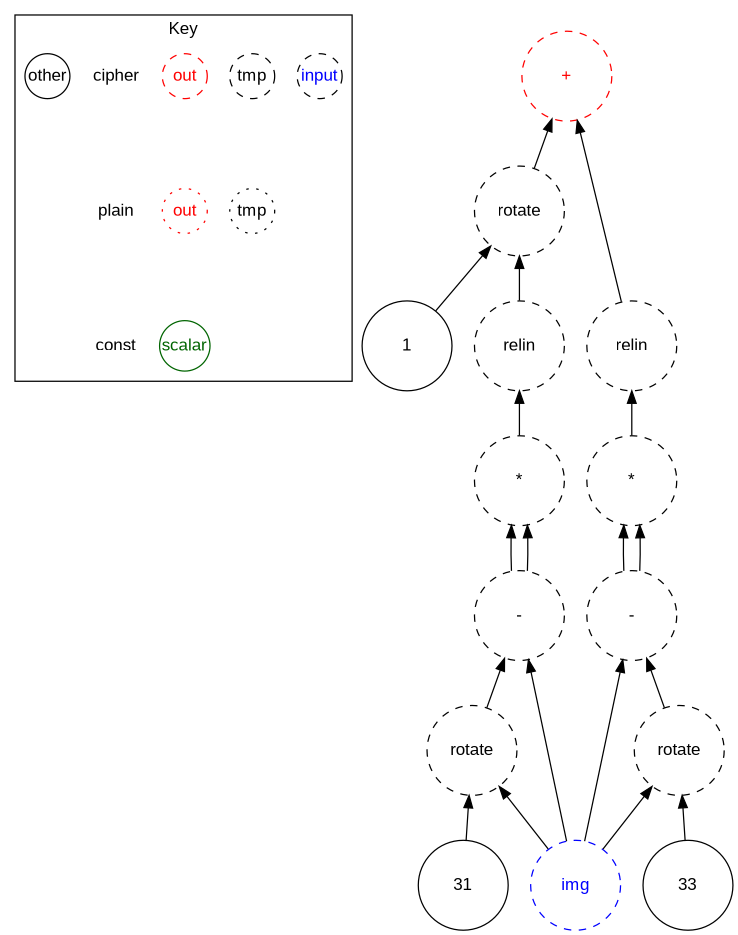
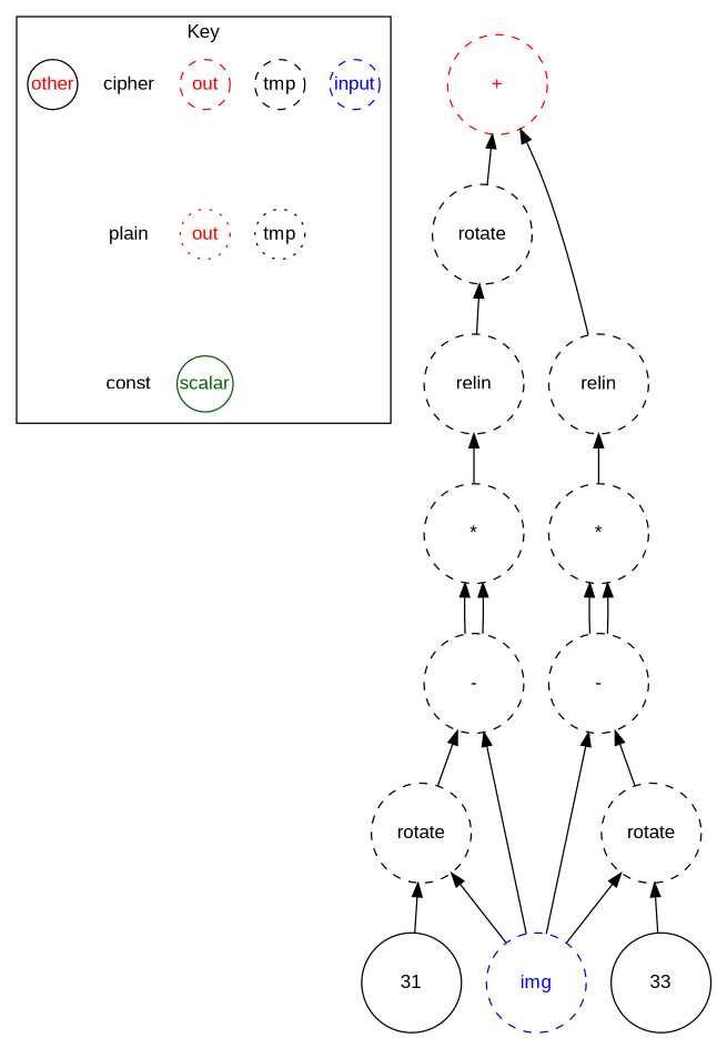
  digraph {
    fontname="Liberation Sans"
    node [fontname="Liberation Sans" margin=0 shape=circle style=dashed]
    edge [dir=back fontname="Liberation Sans"]
-   n1 [color=black fontcolor=blue label=input width=0.5]
+   n1 [color=blue fontcolor=blue label=input width=0.5]
    n2 [color=black fontcolor=black label=tmp width=0.5]
    n3 [color=black fontcolor=black label=tmp style=dotted width=0.5]
    n4 [color=red fontcolor=red label=out width=0.5]
    n5 [color=red fontcolor=red label=out style=dotted width=0.5]
    cipher [shape=plain width=0.5 style=""]
    plain [shape=plain width=0.5 style=""]
-   other [color=black fontcolor=black style=solid width=0.5]
+   other [color=black fontcolor=red style=solid width=0.5]
    scalar [color=darkgreen fontcolor=darkgreen style=solid width=0.5]
    const [color=blue shape=plain width=0.5 style=""]
-   n11 [label=1 style=solid width=1]
    n12 [label=31 style=solid width=1]
    n13 [color=blue fontcolor=blue label=img width=1]
    n14 [label=rotate width=1]
    n15 [label="-" width=1]
    n16 [label="*" width=1]
    n17 [label=relin width=1]
    n18 [label=rotate width=1]
    n19 [label=33 style=solid width=1]
    n20 [label=rotate width=1]
    n21 [label="-" width=1]
    n22 [label="*" width=1]
    n23 [label=relin width=1]
    n24 [color=red fontcolor=red label="+" width=1]
    subgraph cluster_1 {
      label=Key
      n1
      n2
      n3
      n4
      n5
      cipher
      plain
      other
      scalar
      const
    }
    n2 -> n3 [dir=forward style=invis]
    n4 -> n5 [dir=forward style=invis]
    n5 -> scalar [dir=forward style=invis]
    cipher -> plain [dir=forward style=invis]
    plain -> const [dir=forward style=invis]
    n14 -> n12
    n14 -> n13
    n15 -> n13
    n15 -> n14
    n16 -> n15
    n16 -> n15
    n17 -> n16
-   n18 -> n11
    n18 -> n17
    n20 -> n13
    n20 -> n19
    n21 -> n13
    n21 -> n20
    n22 -> n21
    n22 -> n21
    n23 -> n22
    n24 -> n18
    n24 -> n23
  }
